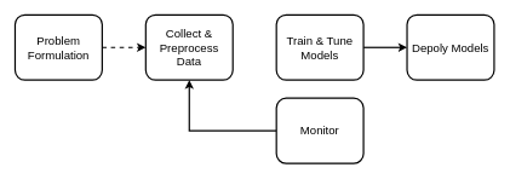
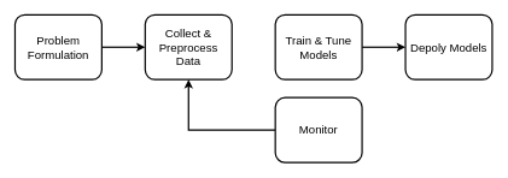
  <mxCell id="0" />
  <mxCell id="1" parent="0" />
- <mxCell id="2" style="edgeStyle=orthogonalEdgeStyle;rounded=0;orthogonalLoop=1;jettySize=auto;html=1;exitX=1;exitY=0.5;exitDx=0;exitDy=0;entryX=0;entryY=0.5;entryDx=0;entryDy=0;strokeWidth=2;fontSize=16;dashed=1;" edge="1" parent="1" source="3" target="4"><mxGeometry relative="1" as="geometry" /></mxCell>
+ <mxCell id="2" style="edgeStyle=orthogonalEdgeStyle;rounded=0;orthogonalLoop=1;jettySize=auto;html=1;exitX=1;exitY=0.5;exitDx=0;exitDy=0;entryX=0;entryY=0.5;entryDx=0;entryDy=0;strokeWidth=2;fontSize=16;" edge="1" parent="1" source="3" target="4"><mxGeometry relative="1" as="geometry" /></mxCell>
  <mxCell id="3" value="Problem Formulation" style="rounded=1;whiteSpace=wrap;html=1;strokeWidth=2;fontSize=16;" vertex="1" parent="1"><mxGeometry x="20" y="20" width="120" height="90" as="geometry" /></mxCell>
  <mxCell id="4" value="Collect &amp;amp; Preprocess Data" style="rounded=1;whiteSpace=wrap;html=1;strokeWidth=2;fontSize=16;" vertex="1" parent="1"><mxGeometry x="200" y="20" width="120" height="90" as="geometry" /></mxCell>
  <mxCell id="5" style="edgeStyle=orthogonalEdgeStyle;rounded=0;orthogonalLoop=1;jettySize=auto;html=1;exitX=1;exitY=0.5;exitDx=0;exitDy=0;entryX=0;entryY=0.5;entryDx=0;entryDy=0;strokeWidth=2;fontSize=16;" edge="1" parent="1" source="6" target="7"><mxGeometry relative="1" as="geometry" /></mxCell>
  <mxCell id="6" value="Train &amp;amp; Tune Models" style="rounded=1;whiteSpace=wrap;html=1;strokeWidth=2;fontSize=16;" vertex="1" parent="1"><mxGeometry x="380" y="20" width="120" height="90" as="geometry" /></mxCell>
  <mxCell id="7" value="Depoly Models" style="rounded=1;whiteSpace=wrap;html=1;strokeWidth=2;fontSize=16;" vertex="1" parent="1"><mxGeometry x="560" y="20" width="120" height="90" as="geometry" /></mxCell>
  <mxCell id="8" style="edgeStyle=orthogonalEdgeStyle;rounded=0;orthogonalLoop=1;jettySize=auto;html=1;exitX=0;exitY=0.5;exitDx=0;exitDy=0;entryX=0.5;entryY=1;entryDx=0;entryDy=0;strokeWidth=2;fontSize=16;" edge="1" parent="1" source="9" target="4"><mxGeometry relative="1" as="geometry" /></mxCell>
  <mxCell id="9" value="Monitor" style="rounded=1;whiteSpace=wrap;html=1;strokeWidth=2;fontSize=16;" vertex="1" parent="1"><mxGeometry x="380" y="135" width="120" height="90" as="geometry" /></mxCell>
